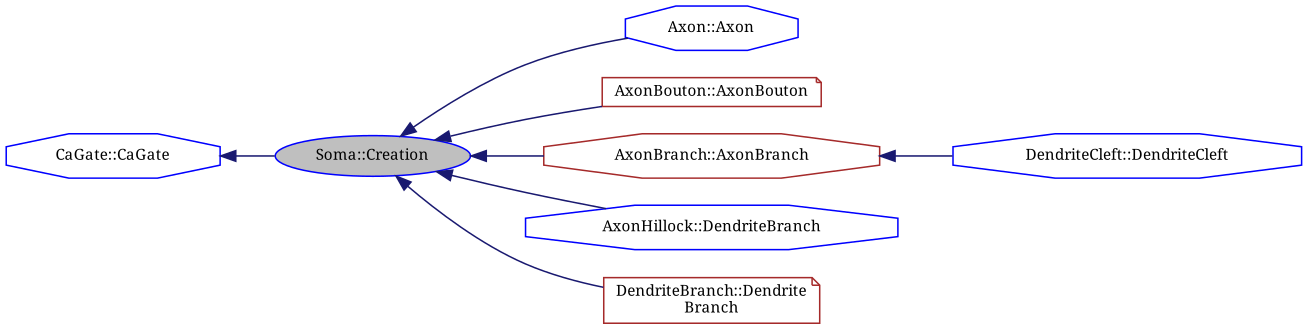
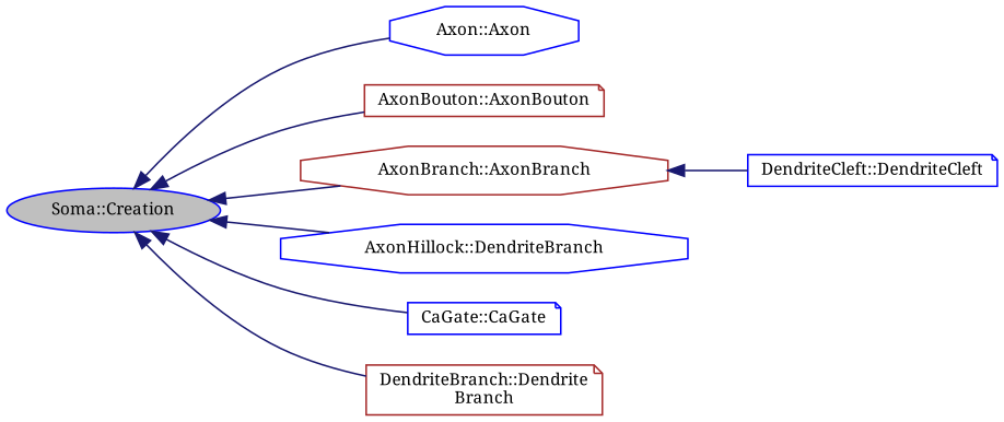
  digraph {
    fontname="Noto Serif"
    rankdir=LR
    node [color=blue fillcolor=white fontname="Noto Serif" fontsize=10 shape=octagon style=filled]
    edge [color=midnightblue dir=back fontname="Noto Serif" fontsize=10 labelfontname=Helvetica labelfontsize=10 style=solid]
    n1 [fillcolor=grey75 fontcolor=black height=0.2 label="Soma::Creation" shape=ellipse width=0.4]
    n2 [height=0.2 label="Axon::Axon" width=0.4]
    n3 [color=brown height=0.2 label="AxonBouton::AxonBouton" shape=note width=0.4]
    n4 [color=brown height=0.2 label="AxonBranch::AxonBranch" width=0.4]
    n5 [height=0.2 label="AxonHillock::DendriteBranch" width=0.4]
-   n6 [height=0.2 label="CaGate::CaGate" width=0.4]
+   n6 [height=0.2 label="CaGate::CaGate" shape=note width=0.4]
    n7 [color=brown height=0.2 label="DendriteBranch::Dendrite\lBranch" shape=note width=0.4]
-   n8 [height=0.2 label="DendriteCleft::DendriteCleft" width=0.4]
+   n8 [height=0.2 label="DendriteCleft::DendriteCleft" shape=note width=0.4]
    n1 -> n2
    n1 -> n3
    n1 -> n4
    n1 -> n5
-   n6 -> n1
+   n1 -> n6
    n1 -> n7
    n4 -> n8
  }
